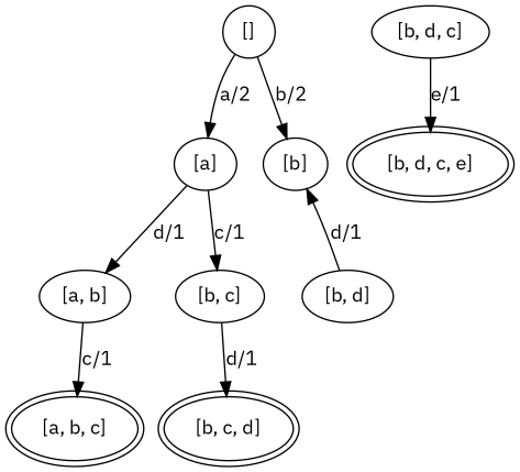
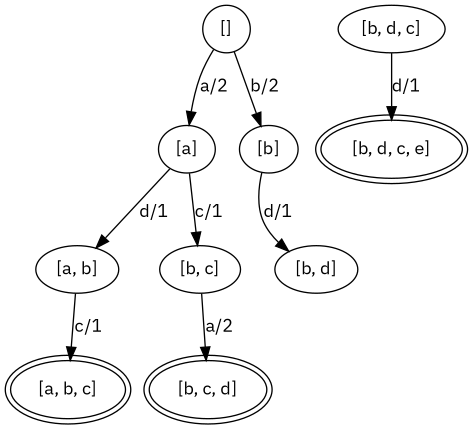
  digraph {
    fontname="IBM Plex Sans"
    node [fontname="IBM Plex Sans"]
    edge [fontname="IBM Plex Sans"]
    n1 [label="[]" width=0.5]
    n2 [label="[a]" width=0.5]
    n3 [label="[b]" width=0.5]
    n4 [label="[a, b]" width=0.5]
    n5 [label="[b, c]" width=0.5]
    n6 [label="[b, d]" width=0.5]
    n7 [label="[a, b, c]" peripheries=2 width=0.5]
    n8 [label="[b, c, d]" peripheries=2 width=0.5]
    n9 [label="[b, d, c]" width=0.5]
    n10 [label="[b, d, c, e]" peripheries=2 width=0.5]
    n1 -> n2 [label="a/2"]
    n1 -> n3 [label="b/2"]
    n2 -> n4 [label="d/1"]
    n2 -> n5 [label="c/1"]
-   n6 -> n3 [label="d/1"]
+   n3 -> n6 [label="d/1"]
    n4 -> n7 [label="c/1"]
-   n5 -> n8 [label="d/1"]
-   n9 -> n10 [label="e/1"]
+   n5 -> n8 [label="a/2"]
+   n9 -> n10 [label="d/1"]
  }
